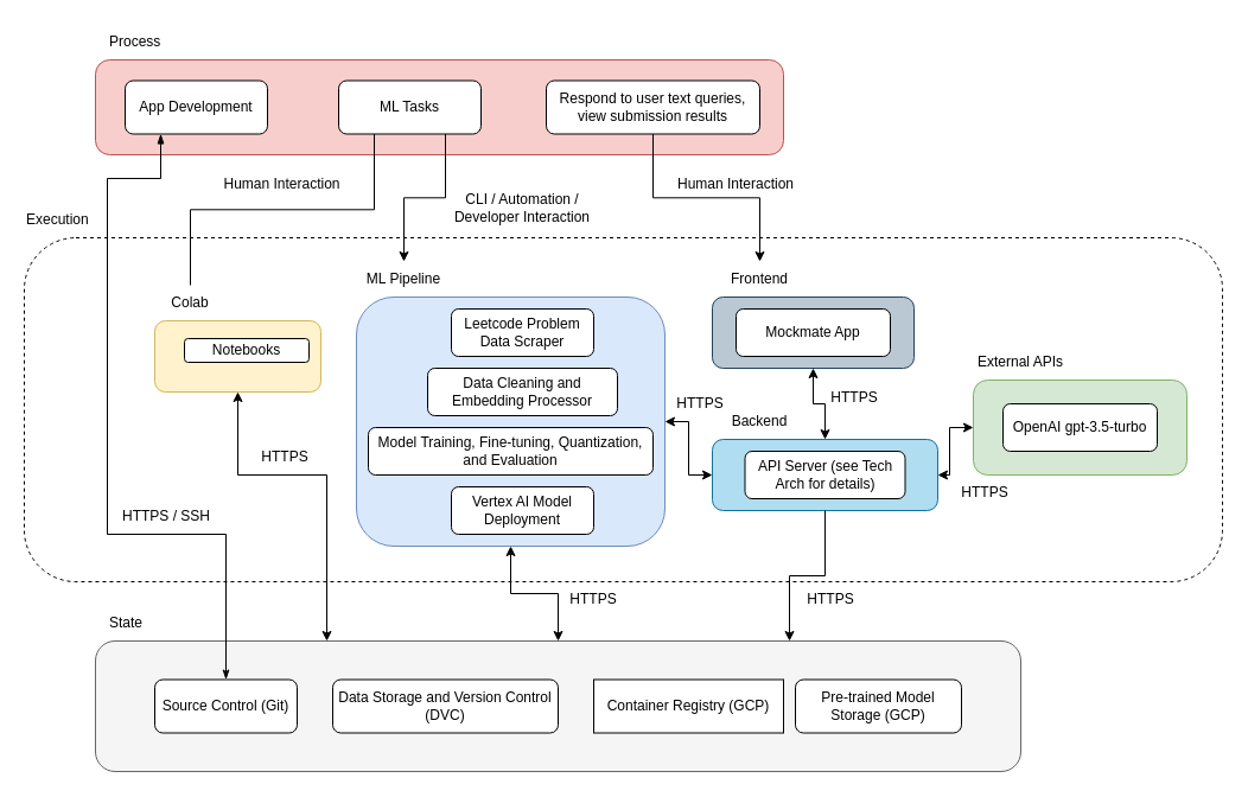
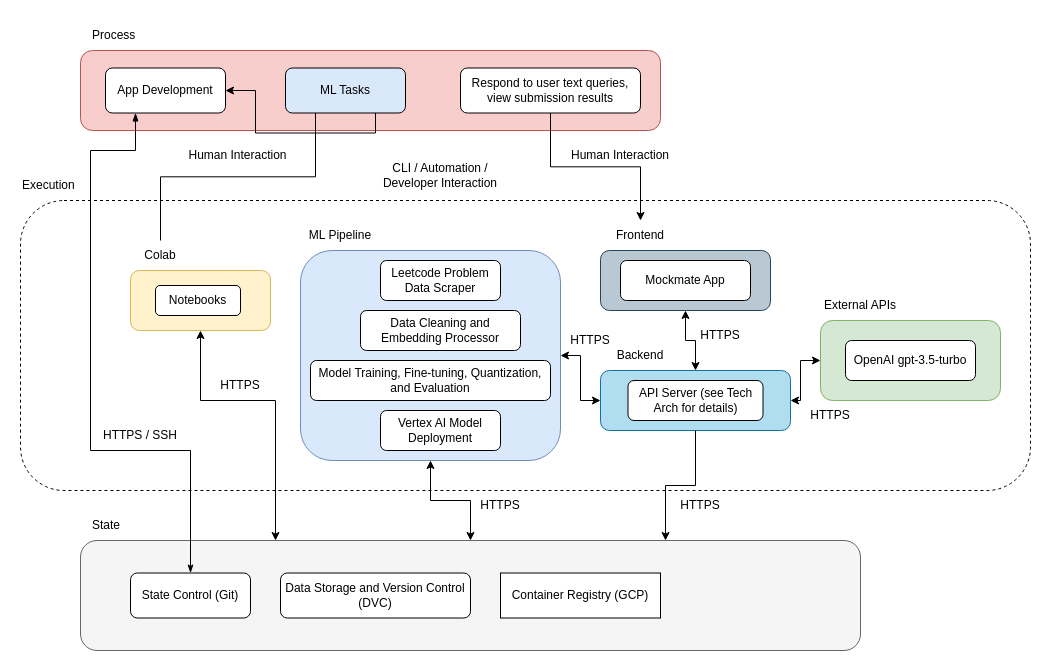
  <mxCell id="0" />
  <mxCell id="1" parent="0" />
  <mxCell id="2" value="" style="rounded=1;whiteSpace=wrap;html=1;fillOpacity=0;dashed=1;" vertex="1" parent="1"><mxGeometry x="20" y="200" width="1010" height="290" as="geometry" /></mxCell>
  <mxCell id="3" value="Execution" style="text;html=1;strokeColor=none;fillColor=none;align=left;verticalAlign=middle;whiteSpace=wrap;rounded=0;" vertex="1" parent="1"><mxGeometry x="20" y="170" width="60" height="30" as="geometry" /></mxCell>
  <mxCell id="4" value="" style="group" vertex="1" connectable="0" parent="1"><mxGeometry x="80" y="20" width="580" height="110" as="geometry" /></mxCell>
  <mxCell id="5" value="" style="rounded=1;whiteSpace=wrap;html=1;fillColor=#f8cecc;strokeColor=#b85450;" vertex="1" parent="4"><mxGeometry y="30" width="580" height="80" as="geometry" /></mxCell>
  <mxCell id="6" value="App Development" style="rounded=1;whiteSpace=wrap;html=1;" vertex="1" parent="4"><mxGeometry x="25" y="47.5" width="120" height="45" as="geometry" /></mxCell>
- <mxCell id="7" value="ML Tasks" style="rounded=1;whiteSpace=wrap;html=1;" vertex="1" parent="4"><mxGeometry x="205" y="47.5" width="120" height="45" as="geometry" /></mxCell>
+ <mxCell id="7" value="ML Tasks" style="rounded=1;whiteSpace=wrap;html=1;fillColor=#dae8fc;" vertex="1" parent="4"><mxGeometry x="205" y="47.5" width="120" height="45" as="geometry" /></mxCell>
  <mxCell id="8" value="Respond to user text queries, view submission results" style="rounded=1;whiteSpace=wrap;html=1;" vertex="1" parent="4"><mxGeometry x="380" y="47.5" width="180" height="45" as="geometry" /></mxCell>
  <mxCell id="9" value="Process" style="text;html=1;strokeColor=none;fillColor=none;align=left;verticalAlign=middle;whiteSpace=wrap;rounded=0;" vertex="1" parent="4"><mxGeometry x="10" width="60" height="30" as="geometry" /></mxCell>
  <mxCell id="10" value="" style="group" vertex="1" connectable="0" parent="1"><mxGeometry x="130" y="240" width="140" height="90" as="geometry" /></mxCell>
  <mxCell id="11" value="" style="rounded=1;whiteSpace=wrap;html=1;fillColor=#fff2cc;strokeColor=#d6b656;" vertex="1" parent="10"><mxGeometry y="30" width="140" height="60" as="geometry" /></mxCell>
- <mxCell id="12" value="Notebooks" style="rounded=1;whiteSpace=wrap;html=1;" vertex="1" parent="10"><mxGeometry x="25" y="45" width="105" height="20" as="geometry" /></mxCell>
+ <mxCell id="12" value="Notebooks" style="rounded=1;whiteSpace=wrap;html=1;" vertex="1" parent="10"><mxGeometry x="25" y="45" width="85" height="30" as="geometry" /></mxCell>
  <mxCell id="13" value="Colab" style="text;html=1;strokeColor=none;fillColor=none;align=center;verticalAlign=middle;whiteSpace=wrap;rounded=0;" vertex="1" parent="10"><mxGeometry width="60" height="30" as="geometry" /></mxCell>
  <mxCell id="14" value="" style="group" vertex="1" connectable="0" parent="1"><mxGeometry x="300" y="220" width="260" height="240" as="geometry" /></mxCell>
  <mxCell id="15" value="" style="rounded=1;whiteSpace=wrap;html=1;fillColor=#dae8fc;strokeColor=#6c8ebf;" vertex="1" parent="14"><mxGeometry y="30" width="260" height="210" as="geometry" /></mxCell>
  <mxCell id="16" value="Leetcode Problem Data Scraper" style="rounded=1;whiteSpace=wrap;html=1;" vertex="1" parent="14"><mxGeometry x="80" y="40" width="120" height="40" as="geometry" /></mxCell>
  <mxCell id="17" value="ML Pipeline" style="text;html=1;strokeColor=none;fillColor=none;align=center;verticalAlign=middle;whiteSpace=wrap;rounded=0;" vertex="1" parent="14"><mxGeometry width="80" height="30" as="geometry" /></mxCell>
  <mxCell id="18" value="Data Cleaning and Embedding Processor" style="rounded=1;whiteSpace=wrap;html=1;" vertex="1" parent="14"><mxGeometry x="60" y="90" width="160" height="40" as="geometry" /></mxCell>
  <mxCell id="19" value="Model Training, Fine-tuning, Quantization, and Evaluation" style="rounded=1;whiteSpace=wrap;html=1;" vertex="1" parent="14"><mxGeometry x="10" y="140" width="240" height="40" as="geometry" /></mxCell>
  <mxCell id="20" value="Vertex AI Model Deployment" style="rounded=1;whiteSpace=wrap;html=1;" vertex="1" parent="14"><mxGeometry x="80" y="190" width="120" height="40" as="geometry" /></mxCell>
  <mxCell id="21" value="" style="group" vertex="1" connectable="0" parent="1"><mxGeometry x="820" y="290" width="180" height="110" as="geometry" /></mxCell>
  <mxCell id="22" value="" style="rounded=1;whiteSpace=wrap;html=1;fillColor=#d5e8d4;strokeColor=#82b366;" vertex="1" parent="21"><mxGeometry y="30" width="180" height="80" as="geometry" /></mxCell>
  <mxCell id="23" value="OpenAI gpt-3.5-turbo" style="rounded=1;whiteSpace=wrap;html=1;" vertex="1" parent="21"><mxGeometry x="25" y="50" width="130" height="40" as="geometry" /></mxCell>
  <mxCell id="24" value="External APIs" style="text;html=1;strokeColor=none;fillColor=none;align=center;verticalAlign=middle;whiteSpace=wrap;rounded=0;" vertex="1" parent="21"><mxGeometry width="80" height="30" as="geometry" /></mxCell>
  <mxCell id="25" value="" style="group" vertex="1" connectable="0" parent="1"><mxGeometry x="600" y="220" width="170" height="90" as="geometry" /></mxCell>
  <mxCell id="26" value="" style="rounded=1;whiteSpace=wrap;html=1;fillColor=#bac8d3;strokeColor=#23445d;" vertex="1" parent="25"><mxGeometry y="30" width="170" height="60" as="geometry" /></mxCell>
  <mxCell id="27" value="Frontend" style="text;html=1;strokeColor=none;fillColor=none;align=center;verticalAlign=middle;whiteSpace=wrap;rounded=0;" vertex="1" parent="25"><mxGeometry width="80" height="30" as="geometry" /></mxCell>
  <mxCell id="28" value="Mockmate App" style="rounded=1;whiteSpace=wrap;html=1;" vertex="1" parent="25"><mxGeometry x="20" y="40" width="130" height="40" as="geometry" /></mxCell>
  <mxCell id="29" value="" style="group" vertex="1" connectable="0" parent="1"><mxGeometry x="600" y="340" width="190" height="90" as="geometry" /></mxCell>
  <mxCell id="30" value="" style="rounded=1;whiteSpace=wrap;html=1;fillColor=#b1ddf0;strokeColor=#10739e;" vertex="1" parent="29"><mxGeometry y="30" width="190" height="60" as="geometry" /></mxCell>
  <mxCell id="31" value="Backend" style="text;html=1;strokeColor=none;fillColor=none;align=center;verticalAlign=middle;whiteSpace=wrap;rounded=0;" vertex="1" parent="29"><mxGeometry width="80" height="30" as="geometry" /></mxCell>
  <mxCell id="32" value="API Server (see Tech Arch for details)" style="rounded=1;whiteSpace=wrap;html=1;" vertex="1" parent="29"><mxGeometry x="27.5" y="40" width="135" height="40" as="geometry" /></mxCell>
  <mxCell id="33" style="edgeStyle=orthogonalEdgeStyle;rounded=0;orthogonalLoop=1;jettySize=auto;html=1;exitX=0.5;exitY=1;exitDx=0;exitDy=0;entryX=0.5;entryY=0;entryDx=0;entryDy=0;" edge="1" parent="1" source="8" target="27"><mxGeometry relative="1" as="geometry" /></mxCell>
  <mxCell id="34" style="edgeStyle=orthogonalEdgeStyle;rounded=0;orthogonalLoop=1;jettySize=auto;html=1;exitX=0.25;exitY=1;exitDx=0;exitDy=0;entryX=0.5;entryY=0;entryDx=0;entryDy=0;endArrow=none;" edge="1" parent="1" source="7" target="13"><mxGeometry relative="1" as="geometry" /></mxCell>
- <mxCell id="35" style="edgeStyle=orthogonalEdgeStyle;rounded=0;orthogonalLoop=1;jettySize=auto;html=1;exitX=0.75;exitY=1;exitDx=0;exitDy=0;" edge="1" parent="1" source="7" target="17"><mxGeometry relative="1" as="geometry" /></mxCell>
+ <mxCell id="35" style="edgeStyle=orthogonalEdgeStyle;rounded=0;orthogonalLoop=1;jettySize=auto;html=1;exitX=0.75;exitY=1;exitDx=0;exitDy=0;" edge="1" parent="1" source="7" target="6"><mxGeometry relative="1" as="geometry" /></mxCell>
  <mxCell id="36" value="" style="group" vertex="1" connectable="0" parent="1"><mxGeometry x="80" y="510" width="780" height="140" as="geometry" /></mxCell>
  <mxCell id="37" value="" style="rounded=1;whiteSpace=wrap;html=1;fillColor=#f5f5f5;fontColor=#333333;strokeColor=#666666;" vertex="1" parent="36"><mxGeometry y="30" width="780" height="110" as="geometry" /></mxCell>
  <mxCell id="38" value="State" style="text;html=1;strokeColor=none;fillColor=none;align=left;verticalAlign=middle;whiteSpace=wrap;rounded=0;" vertex="1" parent="36"><mxGeometry x="10" width="60" height="30" as="geometry" /></mxCell>
- <mxCell id="39" value="Source Control (Git)" style="rounded=1;whiteSpace=wrap;html=1;" vertex="1" parent="36"><mxGeometry x="50" y="62.5" width="120" height="45" as="geometry" /></mxCell>
+ <mxCell id="39" value="State Control (Git)" style="rounded=1;whiteSpace=wrap;html=1;" vertex="1" parent="36"><mxGeometry x="50" y="62.5" width="120" height="45" as="geometry" /></mxCell>
  <mxCell id="40" value="Data Storage and Version Control (DVC)" style="rounded=1;whiteSpace=wrap;html=1;" vertex="1" parent="36"><mxGeometry x="200" y="62.5" width="190" height="45" as="geometry" /></mxCell>
  <mxCell id="41" value="Container Registry (GCP)" style="whiteSpace=wrap;html=1;rounded=0;" vertex="1" parent="36"><mxGeometry x="420" y="62.5" width="160" height="45" as="geometry" /></mxCell>
- <mxCell id="42" value="Pre-trained Model Storage (GCP)" style="rounded=1;whiteSpace=wrap;html=1;" vertex="1" parent="36"><mxGeometry x="590" y="62.5" width="140" height="45" as="geometry" /></mxCell>
  <mxCell id="43" value="HTTPS" style="text;html=1;strokeColor=none;fillColor=none;align=center;verticalAlign=middle;whiteSpace=wrap;rounded=0;" vertex="1" parent="36"><mxGeometry x="390" y="-20" width="60" height="30" as="geometry" /></mxCell>
  <mxCell id="44" style="edgeStyle=orthogonalEdgeStyle;rounded=0;orthogonalLoop=1;jettySize=auto;html=1;exitX=0.25;exitY=1;exitDx=0;exitDy=0;entryX=0.5;entryY=0;entryDx=0;entryDy=0;endArrow=classicThin;endFill=1;strokeColor=default;startArrow=blockThin;startFill=1;" edge="1" parent="1" source="6" target="39"><mxGeometry relative="1" as="geometry"><Array as="points"><mxPoint x="135" y="150" /><mxPoint x="90" y="150" /><mxPoint x="90" y="450" /><mxPoint x="190" y="450" /></Array></mxGeometry></mxCell>
  <mxCell id="45" style="edgeStyle=orthogonalEdgeStyle;rounded=0;orthogonalLoop=1;jettySize=auto;html=1;entryX=0.25;entryY=0;entryDx=0;entryDy=0;startArrow=classic;startFill=1;" edge="1" parent="1" source="11" target="37"><mxGeometry relative="1" as="geometry"><Array as="points"><mxPoint x="200" y="400" /><mxPoint x="275" y="400" /></Array></mxGeometry></mxCell>
  <mxCell id="46" style="edgeStyle=orthogonalEdgeStyle;rounded=0;orthogonalLoop=1;jettySize=auto;html=1;startArrow=classic;startFill=1;" edge="1" parent="1" source="15" target="37"><mxGeometry relative="1" as="geometry" /></mxCell>
  <mxCell id="47" style="edgeStyle=orthogonalEdgeStyle;rounded=0;orthogonalLoop=1;jettySize=auto;html=1;entryX=1;entryY=0.5;entryDx=0;entryDy=0;startArrow=classic;startFill=1;" edge="1" parent="1" source="30" target="15"><mxGeometry relative="1" as="geometry" /></mxCell>
  <mxCell id="48" style="edgeStyle=orthogonalEdgeStyle;rounded=0;orthogonalLoop=1;jettySize=auto;html=1;entryX=1;entryY=0.5;entryDx=0;entryDy=0;startArrow=classic;startFill=1;" edge="1" parent="1" source="22" target="30"><mxGeometry relative="1" as="geometry" /></mxCell>
  <mxCell id="49" style="edgeStyle=orthogonalEdgeStyle;rounded=0;orthogonalLoop=1;jettySize=auto;html=1;exitX=0.5;exitY=1;exitDx=0;exitDy=0;entryX=0.5;entryY=0;entryDx=0;entryDy=0;startArrow=classic;startFill=1;" edge="1" parent="1" source="26" target="30"><mxGeometry relative="1" as="geometry" /></mxCell>
  <mxCell id="50" style="edgeStyle=orthogonalEdgeStyle;rounded=0;orthogonalLoop=1;jettySize=auto;html=1;entryX=0.75;entryY=0;entryDx=0;entryDy=0;" edge="1" parent="1" source="30" target="37"><mxGeometry relative="1" as="geometry" /></mxCell>
  <mxCell id="51" value="HTTPS" style="text;html=1;strokeColor=none;fillColor=none;align=center;verticalAlign=middle;whiteSpace=wrap;rounded=0;" vertex="1" parent="1"><mxGeometry x="670" y="490" width="60" height="30" as="geometry" /></mxCell>
  <mxCell id="52" value="HTTPS" style="text;html=1;strokeColor=none;fillColor=none;align=center;verticalAlign=middle;whiteSpace=wrap;rounded=0;" vertex="1" parent="1"><mxGeometry x="560" y="325" width="60" height="30" as="geometry" /></mxCell>
  <mxCell id="53" value="HTTPS" style="text;html=1;strokeColor=none;fillColor=none;align=center;verticalAlign=middle;whiteSpace=wrap;rounded=0;" vertex="1" parent="1"><mxGeometry x="690" y="320" width="60" height="30" as="geometry" /></mxCell>
  <mxCell id="54" value="HTTPS" style="text;html=1;strokeColor=none;fillColor=none;align=center;verticalAlign=middle;whiteSpace=wrap;rounded=0;" vertex="1" parent="1"><mxGeometry x="800" y="400" width="60" height="30" as="geometry" /></mxCell>
  <mxCell id="55" value="HTTPS" style="text;html=1;strokeColor=none;fillColor=none;align=center;verticalAlign=middle;whiteSpace=wrap;rounded=0;" vertex="1" parent="1"><mxGeometry x="210" y="370" width="60" height="30" as="geometry" /></mxCell>
  <mxCell id="56" value="HTTPS / SSH" style="text;html=1;strokeColor=none;fillColor=none;align=center;verticalAlign=middle;whiteSpace=wrap;rounded=0;" vertex="1" parent="1"><mxGeometry x="100" y="420" width="80" height="30" as="geometry" /></mxCell>
  <mxCell id="57" value="CLI / Automation / Developer Interaction" style="text;html=1;strokeColor=none;fillColor=none;align=center;verticalAlign=middle;whiteSpace=wrap;rounded=0;" vertex="1" parent="1"><mxGeometry x="370" y="160" width="140" height="30" as="geometry" /></mxCell>
  <mxCell id="58" value="Human Interaction" style="text;html=1;strokeColor=none;fillColor=none;align=center;verticalAlign=middle;whiteSpace=wrap;rounded=0;" vertex="1" parent="1"><mxGeometry x="550" y="140" width="140" height="30" as="geometry" /></mxCell>
  <mxCell id="59" value="Human Interaction" style="text;html=1;strokeColor=none;fillColor=none;align=center;verticalAlign=middle;whiteSpace=wrap;rounded=0;" vertex="1" parent="1"><mxGeometry x="160" y="140" width="155" height="30" as="geometry" /></mxCell>
